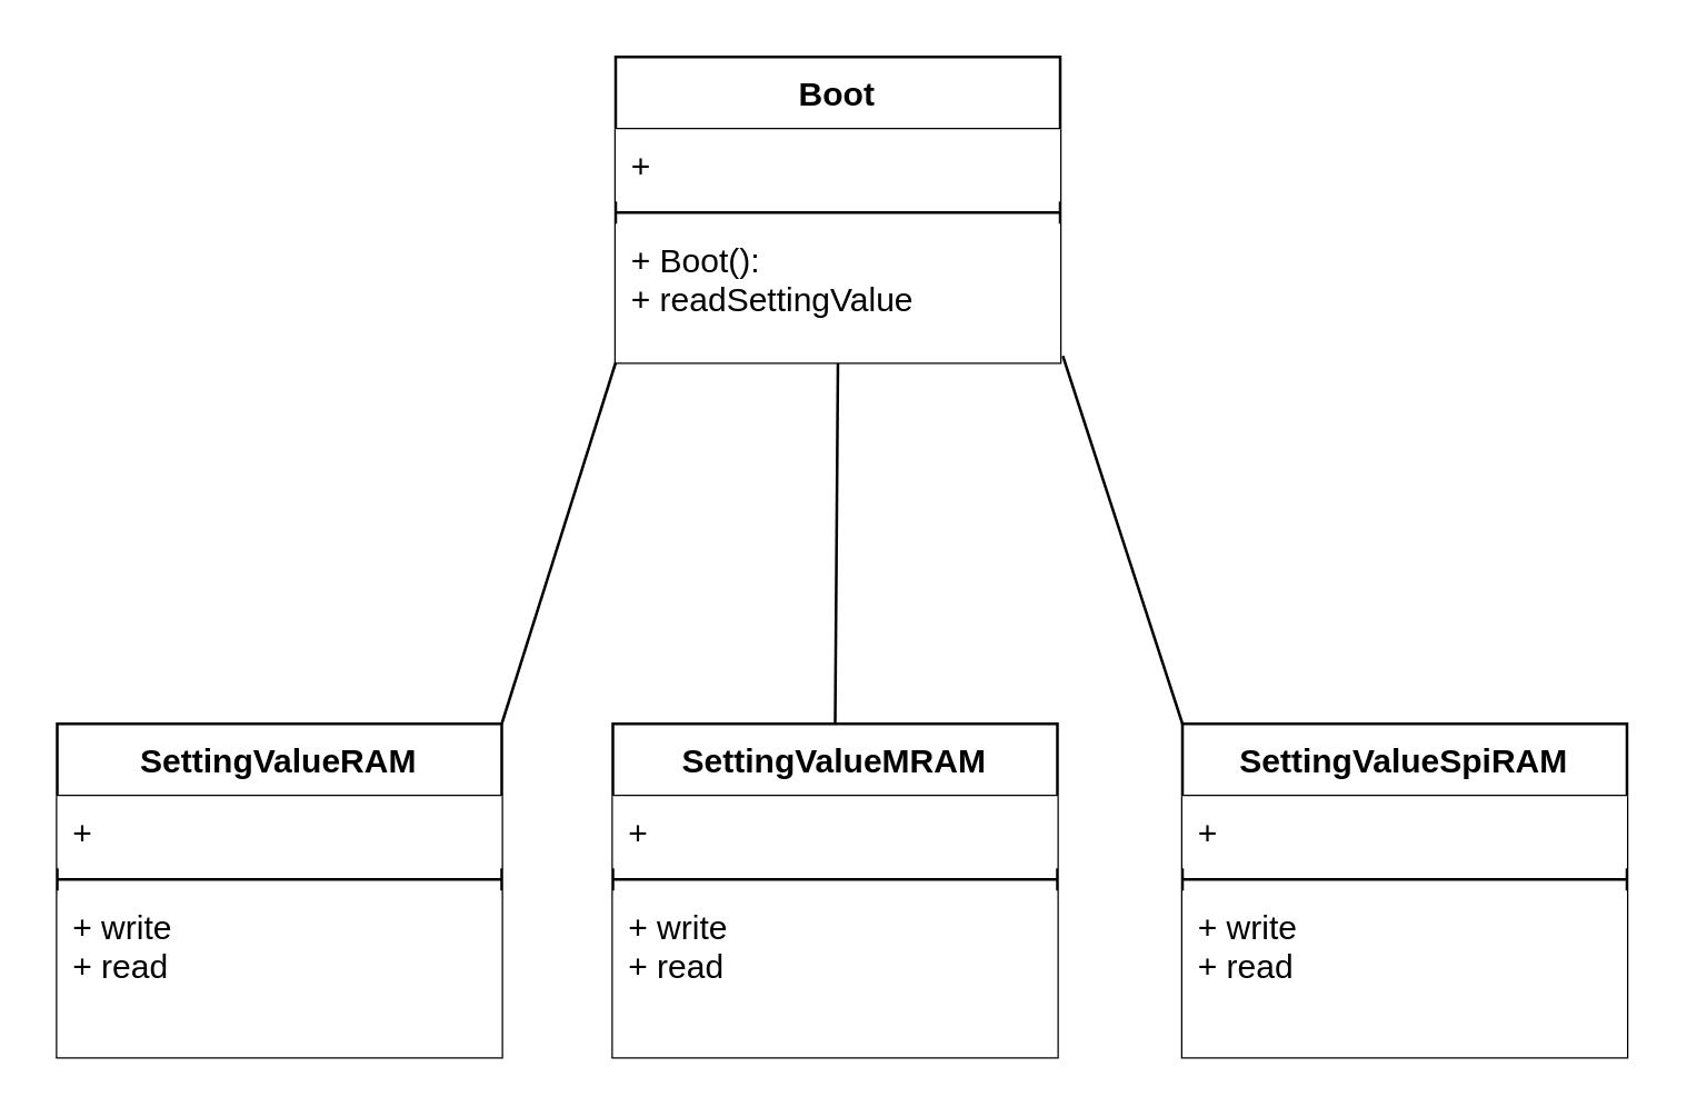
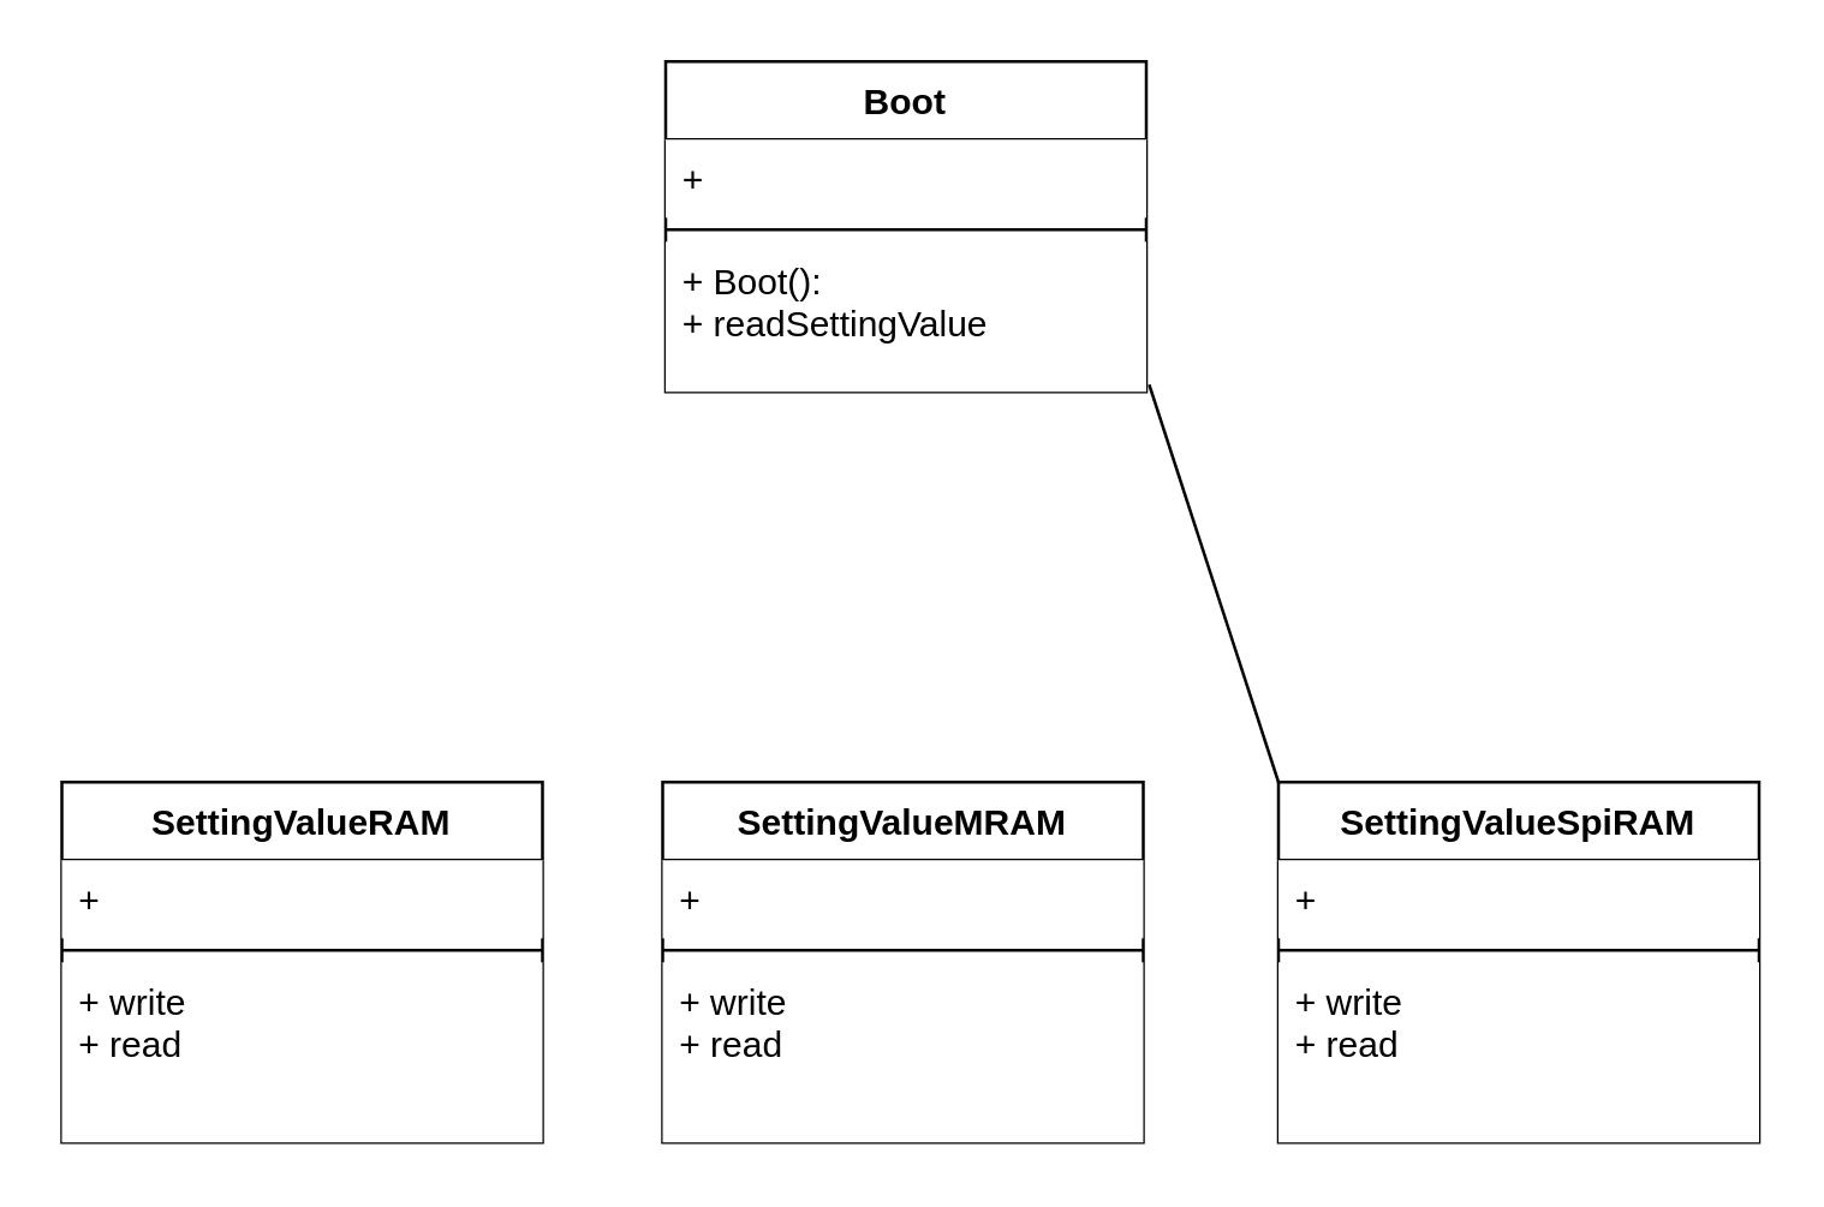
  <mxCell id="0" />
  <mxCell id="1" parent="0" />
- <mxCell id="2" style="edgeStyle=none;html=1;exitX=0.5;exitY=1;exitDx=0;exitDy=0;entryX=0.5;entryY=0;entryDx=0;entryDy=0;endArrow=none;endFill=0;" parent="1" source="3" target="17" edge="1"><mxGeometry relative="1" as="geometry"><mxPoint x="315" y="133" as="targetPoint" /></mxGeometry></mxCell>
  <mxCell id="3" value="Boot" style="swimlane;fontStyle=1;align=center;verticalAlign=top;childLayout=stackLayout;horizontal=1;startSize=26;horizontalStack=0;resizeParent=1;resizeParentMax=0;resizeLast=0;collapsible=1;marginBottom=0;" parent="1" vertex="1"><mxGeometry x="221" y="20" width="160" height="110" as="geometry" /></mxCell>
  <mxCell id="4" value="+ " style="text;strokeColor=none;fillColor=default;align=left;verticalAlign=top;spacingLeft=4;spacingRight=4;overflow=hidden;rotatable=0;points=[[0,0.5],[1,0.5]];portConstraint=eastwest;" parent="3" vertex="1"><mxGeometry y="26" width="160" height="26" as="geometry" /></mxCell>
  <mxCell id="5" value="" style="line;strokeWidth=1;fillColor=none;align=left;verticalAlign=middle;spacingTop=-1;spacingLeft=3;spacingRight=3;rotatable=0;labelPosition=right;points=[];portConstraint=eastwest;strokeColor=inherit;" parent="3" vertex="1"><mxGeometry y="52" width="160" height="8" as="geometry" /></mxCell>
  <mxCell id="6" value="+ Boot():&#10;+ readSettingValue" style="text;strokeColor=none;fillColor=default;align=left;verticalAlign=top;spacingLeft=4;spacingRight=4;overflow=hidden;rotatable=0;points=[[0,0.5],[1,0.5]];portConstraint=eastwest;" parent="3" vertex="1"><mxGeometry y="60" width="160" height="50" as="geometry" /></mxCell>
  <mxCell id="7" style="edgeStyle=none;html=1;exitX=1.006;exitY=0.952;exitDx=0;exitDy=0;entryX=0;entryY=0;entryDx=0;entryDy=0;endArrow=none;endFill=0;exitPerimeter=0;" parent="1" source="6" target="9" edge="1"><mxGeometry relative="1" as="geometry"><mxPoint x="410" y="233" as="sourcePoint" /></mxGeometry></mxCell>
- <mxCell id="8" style="edgeStyle=none;html=1;exitX=0;exitY=1;exitDx=0;exitDy=0;entryX=1;entryY=0;entryDx=0;entryDy=0;endArrow=none;endFill=0;" parent="1" source="3" target="13" edge="1"><mxGeometry relative="1" as="geometry"><mxPoint x="220" y="233" as="sourcePoint" /></mxGeometry></mxCell>
  <mxCell id="9" value="SettingValueSpiRAM" style="swimlane;fontStyle=1;align=center;verticalAlign=top;childLayout=stackLayout;horizontal=1;startSize=26;horizontalStack=0;resizeParent=1;resizeParentMax=0;resizeLast=0;collapsible=1;marginBottom=0;" parent="1" vertex="1"><mxGeometry x="425" y="260" width="160" height="120" as="geometry" /></mxCell>
  <mxCell id="10" value="+  " style="text;strokeColor=none;fillColor=default;align=left;verticalAlign=top;spacingLeft=4;spacingRight=4;overflow=hidden;rotatable=0;points=[[0,0.5],[1,0.5]];portConstraint=eastwest;" parent="9" vertex="1"><mxGeometry y="26" width="160" height="26" as="geometry" /></mxCell>
  <mxCell id="11" value="" style="line;strokeWidth=1;fillColor=none;align=left;verticalAlign=middle;spacingTop=-1;spacingLeft=3;spacingRight=3;rotatable=0;labelPosition=right;points=[];portConstraint=eastwest;strokeColor=inherit;" parent="9" vertex="1"><mxGeometry y="52" width="160" height="8" as="geometry" /></mxCell>
  <mxCell id="12" value="+ write&#10;+ read" style="text;strokeColor=none;fillColor=default;align=left;verticalAlign=top;spacingLeft=4;spacingRight=4;overflow=hidden;rotatable=0;points=[[0,0.5],[1,0.5]];portConstraint=eastwest;" parent="9" vertex="1"><mxGeometry y="60" width="160" height="60" as="geometry" /></mxCell>
  <mxCell id="13" value="SettingValueRAM" style="swimlane;fontStyle=1;align=center;verticalAlign=top;childLayout=stackLayout;horizontal=1;startSize=26;horizontalStack=0;resizeParent=1;resizeParentMax=0;resizeLast=0;collapsible=1;marginBottom=0;" parent="1" vertex="1"><mxGeometry x="20" y="260" width="160" height="120" as="geometry" /></mxCell>
  <mxCell id="14" value="+  " style="text;strokeColor=none;fillColor=default;align=left;verticalAlign=top;spacingLeft=4;spacingRight=4;overflow=hidden;rotatable=0;points=[[0,0.5],[1,0.5]];portConstraint=eastwest;" parent="13" vertex="1"><mxGeometry y="26" width="160" height="26" as="geometry" /></mxCell>
  <mxCell id="15" value="" style="line;strokeWidth=1;fillColor=none;align=left;verticalAlign=middle;spacingTop=-1;spacingLeft=3;spacingRight=3;rotatable=0;labelPosition=right;points=[];portConstraint=eastwest;strokeColor=inherit;" parent="13" vertex="1"><mxGeometry y="52" width="160" height="8" as="geometry" /></mxCell>
  <mxCell id="16" value="+ write&#10;+ read" style="text;strokeColor=none;fillColor=default;align=left;verticalAlign=top;spacingLeft=4;spacingRight=4;overflow=hidden;rotatable=0;points=[[0,0.5],[1,0.5]];portConstraint=eastwest;" parent="13" vertex="1"><mxGeometry y="60" width="160" height="60" as="geometry" /></mxCell>
  <mxCell id="17" value="SettingValueMRAM" style="swimlane;fontStyle=1;align=center;verticalAlign=top;childLayout=stackLayout;horizontal=1;startSize=26;horizontalStack=0;resizeParent=1;resizeParentMax=0;resizeLast=0;collapsible=1;marginBottom=0;" parent="1" vertex="1"><mxGeometry x="220" y="260" width="160" height="120" as="geometry" /></mxCell>
  <mxCell id="18" value="+  " style="text;strokeColor=none;fillColor=default;align=left;verticalAlign=top;spacingLeft=4;spacingRight=4;overflow=hidden;rotatable=0;points=[[0,0.5],[1,0.5]];portConstraint=eastwest;" parent="17" vertex="1"><mxGeometry y="26" width="160" height="26" as="geometry" /></mxCell>
  <mxCell id="19" value="" style="line;strokeWidth=1;fillColor=none;align=left;verticalAlign=middle;spacingTop=-1;spacingLeft=3;spacingRight=3;rotatable=0;labelPosition=right;points=[];portConstraint=eastwest;strokeColor=inherit;" parent="17" vertex="1"><mxGeometry y="52" width="160" height="8" as="geometry" /></mxCell>
  <mxCell id="20" value="+ write&#10;+ read" style="text;strokeColor=none;fillColor=default;align=left;verticalAlign=top;spacingLeft=4;spacingRight=4;overflow=hidden;rotatable=0;points=[[0,0.5],[1,0.5]];portConstraint=eastwest;" parent="17" vertex="1"><mxGeometry y="60" width="160" height="60" as="geometry" /></mxCell>
